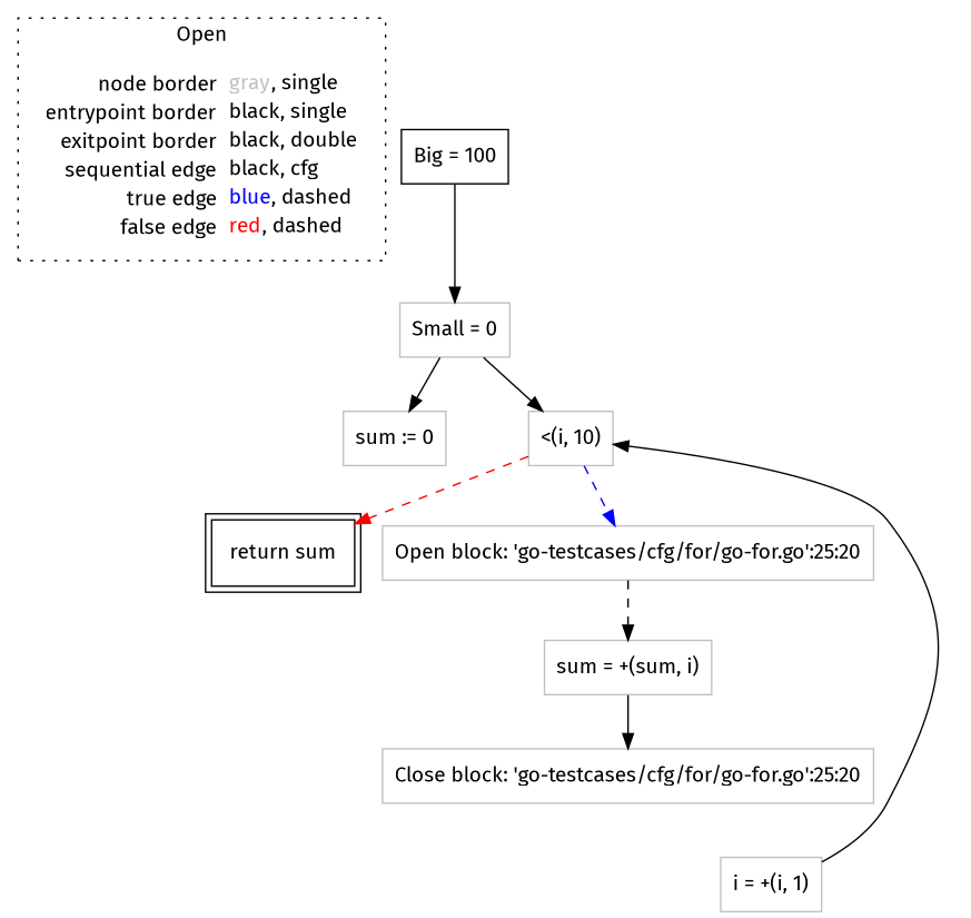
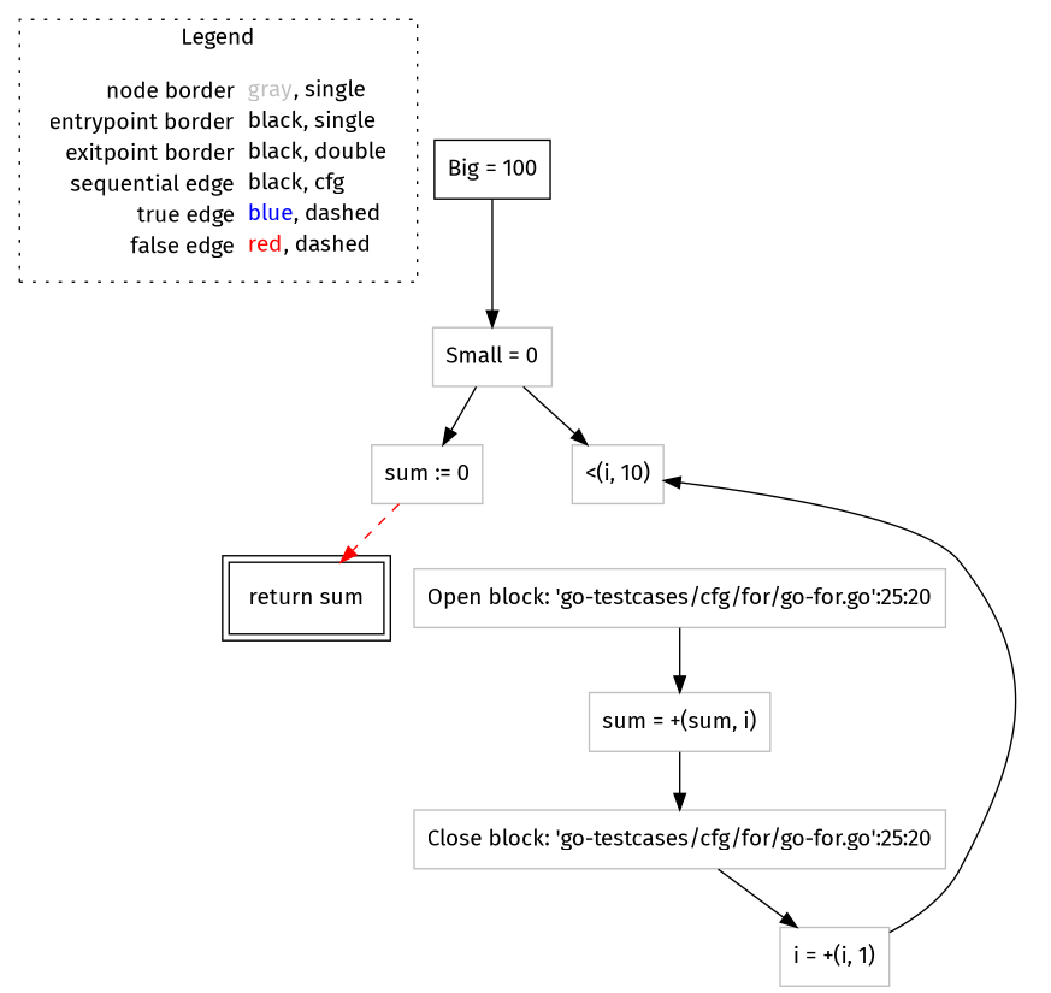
  digraph {
    fontname="Fira Sans"
    node [fontname="Fira Sans" shape=rect color=gray]
    edge [color=black fontname="Fira Sans"]
    n1 [label=<<table border="0" cellpadding="2" cellspacing="0" cellborder="0"><tr><td align="right">node border&nbsp;</td><td align="left"><font color="gray">gray</font>, single</td></tr><tr><td align="right">entrypoint border&nbsp;</td><td align="left"><font color="black">black</font>, single</td></tr><tr><td align="right">exitpoint border&nbsp;</td><td align="left"><font color="black">black</font>, double</td></tr><tr><td align="right">sequential edge&nbsp;</td><td align="left"><font color="black">black</font>, cfg</td></tr><tr><td align="right">true edge&nbsp;</td><td align="left"><font color="blue">blue</font>, dashed</td></tr><tr><td align="right">false edge&nbsp;</td><td align="left"><font color="red">red</font>, dashed</td></tr></table>> shape=plaintext color=""]
    n2 [color=black label=<Big = 100>]
    n3 [label=<Small = 0>]
    n4 [label=<sum := 0>]
    n5 [label=<&lt;(i, 10)>]
    n6 [color=black label=<return sum> peripheries=2]
    n7 [label=<Open block: 'go-testcases/cfg/for/go-for.go':25:20>]
    n8 [label=<sum = +(sum, i)>]
    n9 [label=<i = +(i, 1)>]
    n10 [label=<Close block: 'go-testcases/cfg/for/go-for.go':25:20>]
    subgraph cluster_1 {
-     label=Open
+     label=Legend
      style=dotted
      n1
    }
    n2 -> n3
    n3 -> n4
    n3 -> n5
-   n5 -> n6 [color=red style=dashed]
-   n5 -> n7 [color=blue style=dashed]
-   n7 -> n8 [style=dashed]
+   n4 -> n6 [color=red style=dashed]
+   n7 -> n8
    n8 -> n10
    n9 -> n5
+   n10 -> n9
  }
